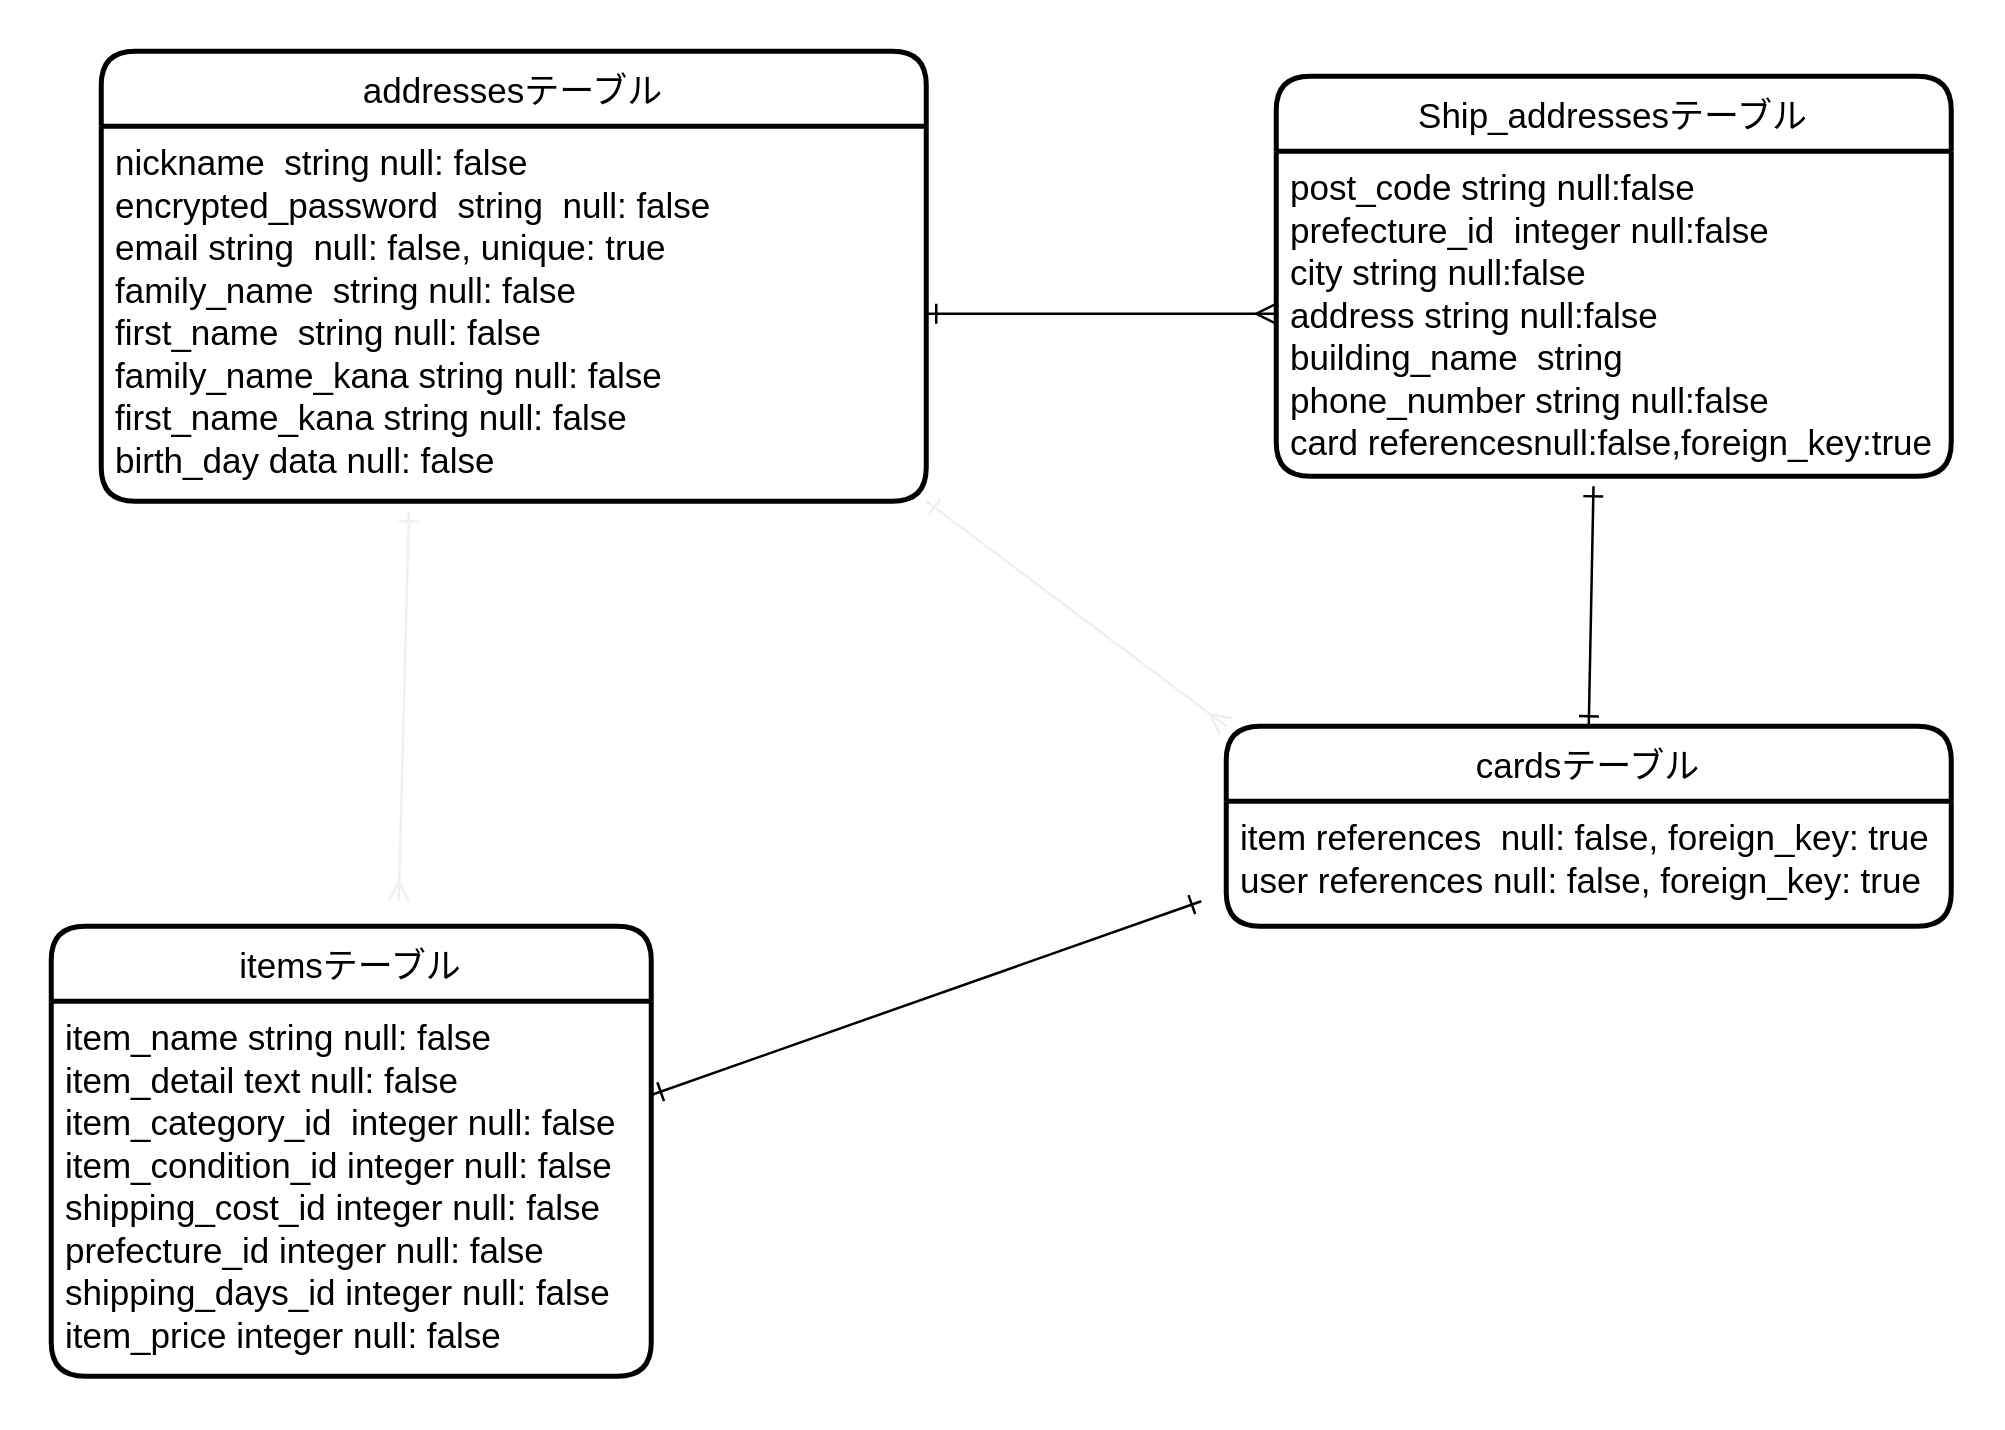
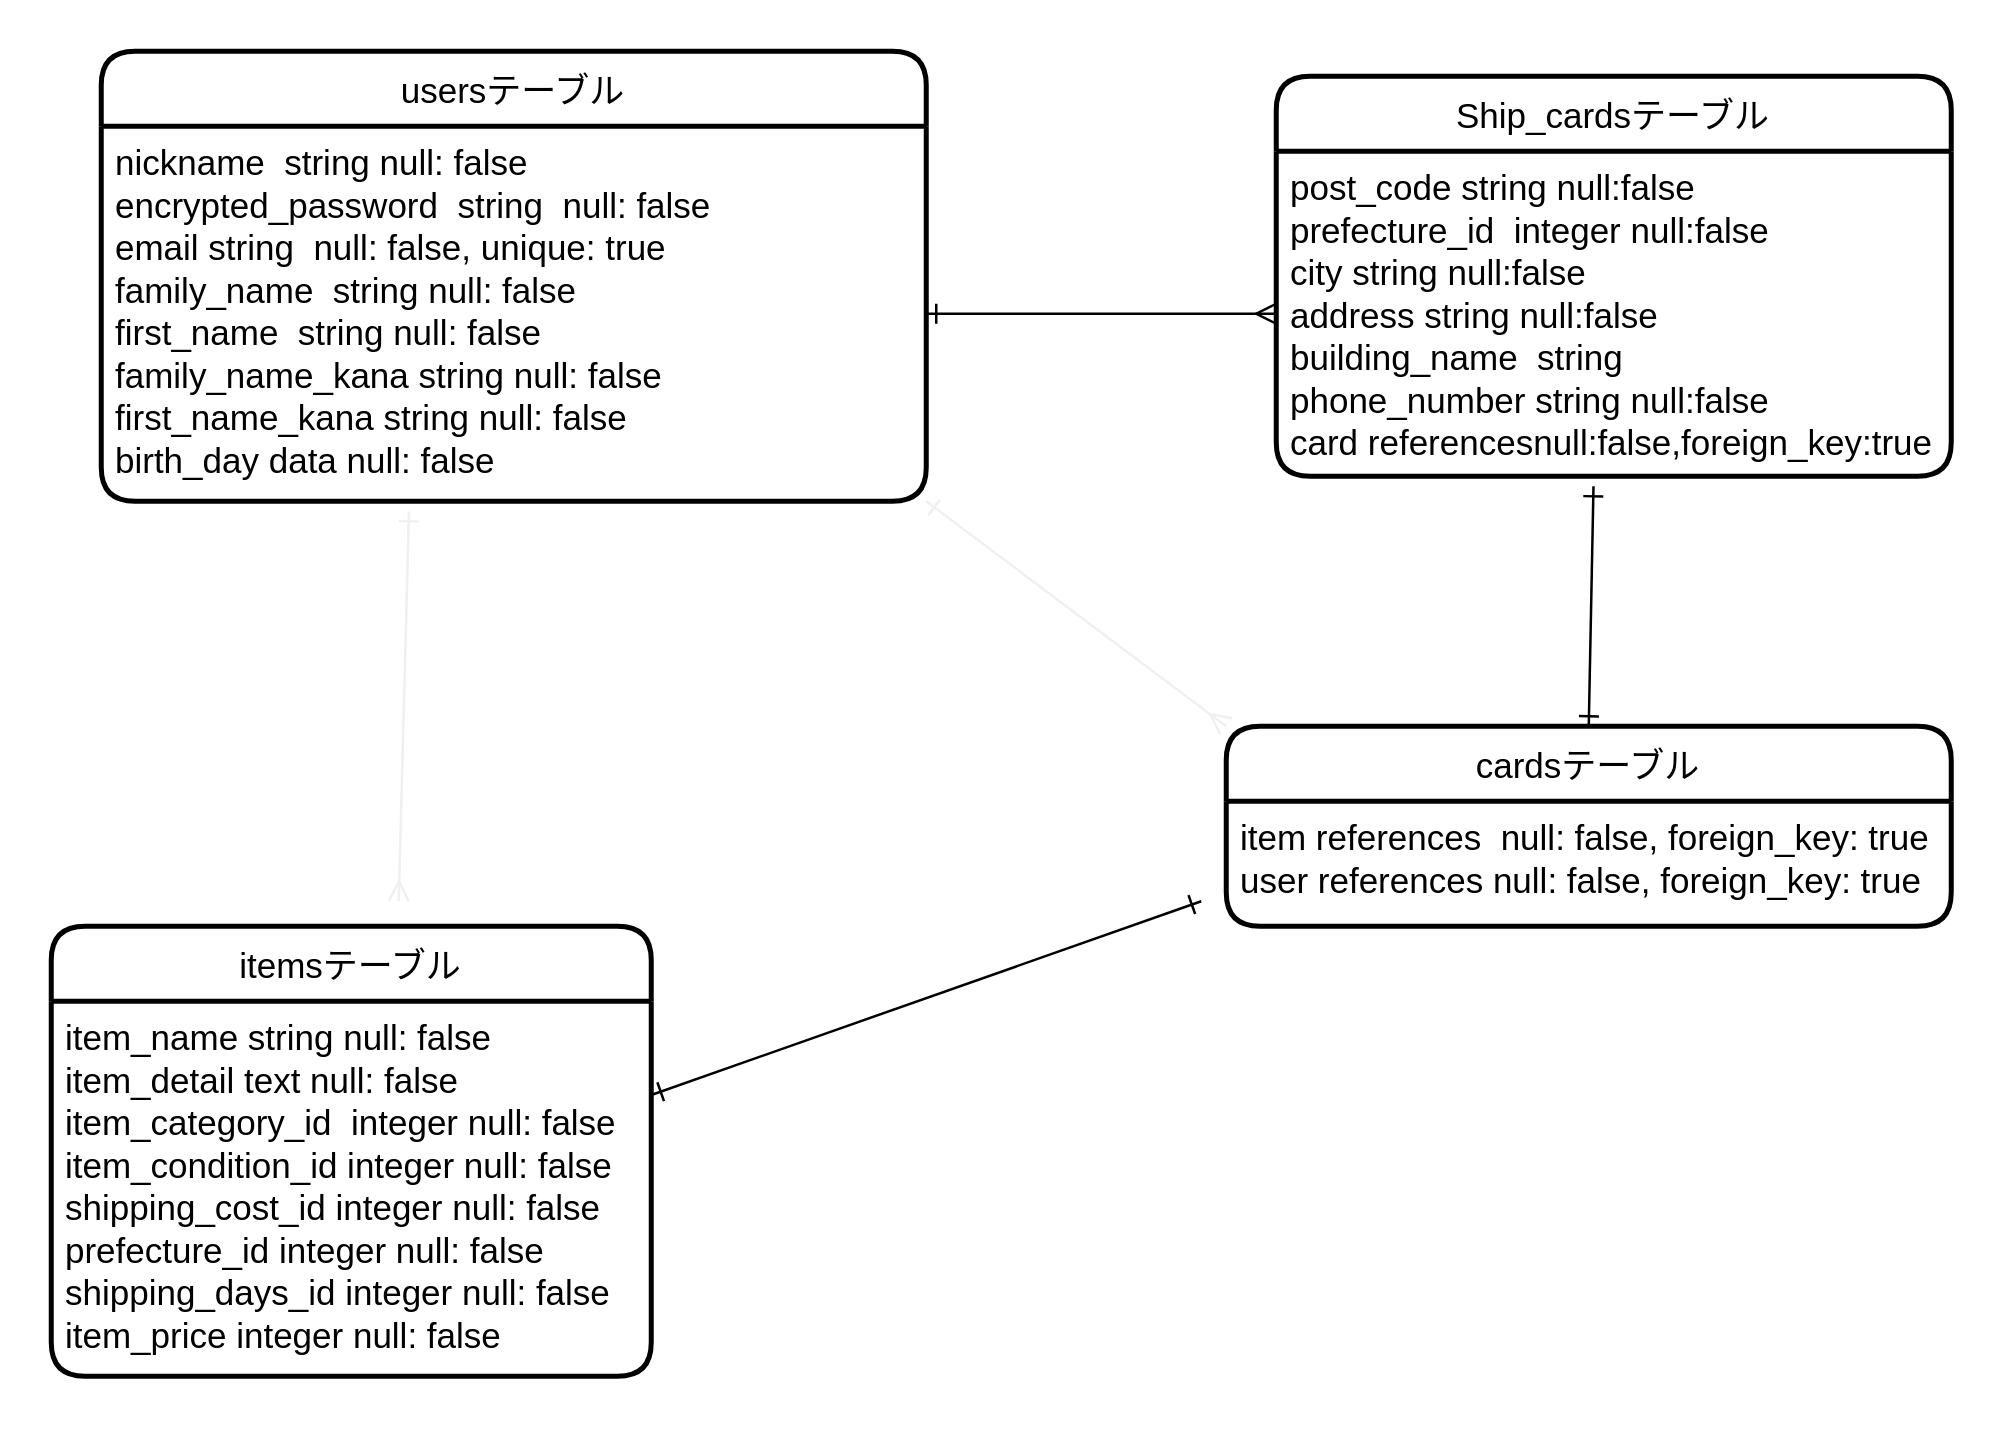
  <mxCell id="0" />
  <mxCell id="1" parent="0" />
- <mxCell id="2" value="addressesテーブル" style="swimlane;childLayout=stackLayout;horizontal=1;startSize=30;horizontalStack=0;rounded=1;fontSize=14;fontStyle=0;strokeWidth=2;resizeParent=0;resizeLast=1;shadow=0;dashed=0;align=center;" parent="1" vertex="1"><mxGeometry x="40" y="20" width="330" height="180" as="geometry" /></mxCell>
+ <mxCell id="2" value="usersテーブル" style="swimlane;childLayout=stackLayout;horizontal=1;startSize=30;horizontalStack=0;rounded=1;fontSize=14;fontStyle=0;strokeWidth=2;resizeParent=0;resizeLast=1;shadow=0;dashed=0;align=center;" parent="1" vertex="1"><mxGeometry x="40" y="20" width="330" height="180" as="geometry" /></mxCell>
  <mxCell id="3" value="nickname  string null: false               &#10;encrypted_password  string  null: false&#10;email string  null: false, unique: true &#10;family_name  string null: false&#10;first_name  string null: false&#10;family_name_kana string null: false            &#10;first_name_kana string null: false &#10;birth_day data null: false     " style="align=left;strokeColor=none;fillColor=none;spacingLeft=4;fontSize=14;verticalAlign=top;resizable=0;rotatable=0;part=1;" parent="2" vertex="1"><mxGeometry y="30" width="330" height="150" as="geometry" /></mxCell>
  <mxCell id="4" style="edgeStyle=none;html=1;exitX=0.5;exitY=0;exitDx=0;exitDy=0;entryX=0.47;entryY=1.031;entryDx=0;entryDy=0;entryPerimeter=0;startArrow=ERone;startFill=0;endArrow=ERone;endFill=0;" parent="1" source="5" target="10" edge="1"><mxGeometry relative="1" as="geometry" /></mxCell>
  <mxCell id="5" value="cardsテーブル" style="swimlane;childLayout=stackLayout;horizontal=1;startSize=30;horizontalStack=0;rounded=1;fontSize=14;fontStyle=0;strokeWidth=2;resizeParent=0;resizeLast=1;shadow=0;dashed=0;align=center;" parent="1" vertex="1"><mxGeometry x="490" y="290" width="290" height="80" as="geometry" /></mxCell>
  <mxCell id="6" value="item references  null: false, foreign_key: true&#10;user references null: false, foreign_key: true" style="align=left;strokeColor=none;fillColor=none;spacingLeft=4;fontSize=14;verticalAlign=top;resizable=0;rotatable=0;part=1;" parent="5" vertex="1"><mxGeometry y="30" width="290" height="50" as="geometry" /></mxCell>
  <mxCell id="7" value="itemsテーブル" style="swimlane;childLayout=stackLayout;horizontal=1;startSize=30;horizontalStack=0;rounded=1;fontSize=14;fontStyle=0;strokeWidth=2;resizeParent=0;resizeLast=1;shadow=0;dashed=0;align=center;" parent="1" vertex="1"><mxGeometry x="20" y="370" width="240" height="180" as="geometry" /></mxCell>
  <mxCell id="8" value="item_name string null: false     &#10;item_detail text null: false                  &#10;item_category_id  integer null: false&#10;item_condition_id integer null: false&#10;shipping_cost_id integer null: false&#10;prefecture_id integer null: false               &#10;shipping_days_id integer null: false&#10;item_price integer null: false   " style="align=left;strokeColor=none;fillColor=none;spacingLeft=4;fontSize=14;verticalAlign=top;resizable=0;rotatable=0;part=1;" parent="7" vertex="1"><mxGeometry y="30" width="240" height="150" as="geometry" /></mxCell>
- <mxCell id="9" value="Ship_addressesテーブル" style="swimlane;childLayout=stackLayout;horizontal=1;startSize=30;horizontalStack=0;rounded=1;fontSize=14;fontStyle=0;strokeWidth=2;resizeParent=0;resizeLast=1;shadow=0;dashed=0;align=center;" parent="1" vertex="1"><mxGeometry x="510" y="30" width="270" height="160" as="geometry" /></mxCell>
+ <mxCell id="9" value="Ship_cardsテーブル" style="swimlane;childLayout=stackLayout;horizontal=1;startSize=30;horizontalStack=0;rounded=1;fontSize=14;fontStyle=0;strokeWidth=2;resizeParent=0;resizeLast=1;shadow=0;dashed=0;align=center;" parent="1" vertex="1"><mxGeometry x="510" y="30" width="270" height="160" as="geometry" /></mxCell>
  <mxCell id="10" value="post_code string null:false                  &#10;prefecture_id  integer null:false             &#10;city string null:false                  &#10;address string null:false                  &#10;building_name  string&#10;phone_number string null:false                  &#10;card referencesnull:false,foreign_key:true" style="align=left;strokeColor=none;fillColor=none;spacingLeft=4;fontSize=14;verticalAlign=top;resizable=0;rotatable=0;part=1;" parent="9" vertex="1"><mxGeometry y="30" width="270" height="130" as="geometry" /></mxCell>
  <mxCell id="11" style="edgeStyle=none;html=1;fontSize=14;strokeWidth=1;startArrow=ERone;startFill=0;endArrow=ERmany;endFill=0;" parent="1" source="3" target="10" edge="1"><mxGeometry relative="1" as="geometry" /></mxCell>
  <mxCell id="12" style="edgeStyle=none;html=1;exitX=1;exitY=1;exitDx=0;exitDy=0;fontSize=14;startArrow=ERone;startFill=0;endArrow=ERmany;endFill=0;strokeColor=#f0f0f0;strokeWidth=1;entryX=0;entryY=0;entryDx=0;entryDy=0;" parent="1" source="3" target="5" edge="1"><mxGeometry relative="1" as="geometry"><mxPoint x="420" y="290" as="targetPoint" /></mxGeometry></mxCell>
  <mxCell id="13" style="edgeStyle=none;html=1;exitX=0.373;exitY=1.027;exitDx=0;exitDy=0;fontSize=14;startArrow=ERone;startFill=0;endArrow=ERmany;endFill=0;strokeColor=#f0f0f0;strokeWidth=1;exitPerimeter=0;" parent="1" source="3" edge="1"><mxGeometry relative="1" as="geometry"><mxPoint x="159" y="360" as="targetPoint" /></mxGeometry></mxCell>
  <mxCell id="14" style="edgeStyle=none;html=1;exitX=1;exitY=0.25;exitDx=0;exitDy=0;endArrow=ERone;endFill=0;startArrow=ERone;startFill=0;" edge="1" parent="1" source="8"><mxGeometry relative="1" as="geometry"><mxPoint x="480" y="360" as="targetPoint" /></mxGeometry></mxCell>
